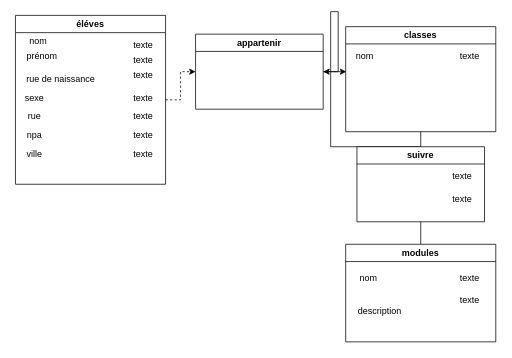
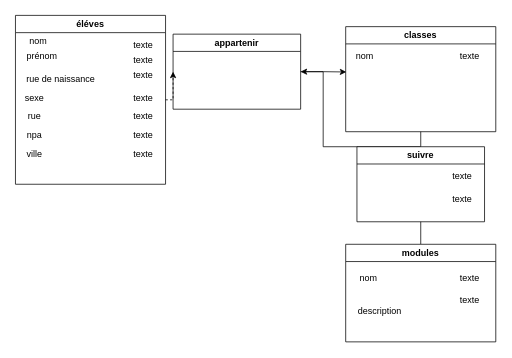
  <mxCell id="0" />
  <mxCell id="1" parent="0" />
  <mxCell id="2" style="edgeStyle=orthogonalEdgeStyle;rounded=0;orthogonalLoop=1;jettySize=auto;html=1;exitX=1;exitY=0.5;exitDx=0;exitDy=0;entryX=0;entryY=0.5;entryDx=0;entryDy=0;dashed=1;" edge="1" parent="1" source="3" target="18"><mxGeometry relative="1" as="geometry" /></mxCell>
  <mxCell id="3" value="éléves" style="swimlane;whiteSpace=wrap;html=1;" vertex="1" parent="1"><mxGeometry x="20" y="20" width="200" height="225" as="geometry" /></mxCell>
  <mxCell id="4" value="prénom" style="text;html=1;align=center;verticalAlign=middle;resizable=0;points=[];autosize=1;strokeColor=none;fillColor=none;" vertex="1" parent="3"><mxGeometry x="5" y="40" width="60" height="30" as="geometry" /></mxCell>
  <mxCell id="5" value="rue de naissance" style="text;html=1;align=center;verticalAlign=middle;resizable=0;points=[];autosize=1;strokeColor=none;fillColor=none;" vertex="1" parent="3"><mxGeometry y="70" width="120" height="30" as="geometry" /></mxCell>
  <mxCell id="6" value="sexe&lt;br&gt;" style="text;html=1;align=center;verticalAlign=middle;resizable=0;points=[];autosize=1;strokeColor=none;fillColor=none;" vertex="1" parent="3"><mxGeometry y="95" width="50" height="30" as="geometry" /></mxCell>
  <mxCell id="7" value="rue" style="text;html=1;align=center;verticalAlign=middle;resizable=0;points=[];autosize=1;strokeColor=none;fillColor=none;" vertex="1" parent="3"><mxGeometry x="5" y="120" width="40" height="30" as="geometry" /></mxCell>
  <mxCell id="8" value="npa" style="text;html=1;align=center;verticalAlign=middle;resizable=0;points=[];autosize=1;strokeColor=none;fillColor=none;" vertex="1" parent="3"><mxGeometry x="5" y="145" width="40" height="30" as="geometry" /></mxCell>
  <mxCell id="9" value="ville" style="text;html=1;align=center;verticalAlign=middle;resizable=0;points=[];autosize=1;strokeColor=none;fillColor=none;" vertex="1" parent="3"><mxGeometry x="5" y="170" width="40" height="30" as="geometry" /></mxCell>
  <mxCell id="10" value="texte" style="text;html=1;align=center;verticalAlign=middle;resizable=0;points=[];autosize=1;strokeColor=none;fillColor=none;" vertex="1" parent="3"><mxGeometry x="145" y="25" width="50" height="30" as="geometry" /></mxCell>
  <mxCell id="11" value="texte" style="text;html=1;align=center;verticalAlign=middle;resizable=0;points=[];autosize=1;strokeColor=none;fillColor=none;" vertex="1" parent="3"><mxGeometry x="145" y="45" width="50" height="30" as="geometry" /></mxCell>
  <mxCell id="12" value="texte" style="text;html=1;align=center;verticalAlign=middle;resizable=0;points=[];autosize=1;strokeColor=none;fillColor=none;" vertex="1" parent="3"><mxGeometry x="145" y="65" width="50" height="30" as="geometry" /></mxCell>
  <mxCell id="13" value="texte" style="text;html=1;align=center;verticalAlign=middle;resizable=0;points=[];autosize=1;strokeColor=none;fillColor=none;" vertex="1" parent="3"><mxGeometry x="145" y="95" width="50" height="30" as="geometry" /></mxCell>
  <mxCell id="14" value="texte" style="text;html=1;align=center;verticalAlign=middle;resizable=0;points=[];autosize=1;strokeColor=none;fillColor=none;" vertex="1" parent="3"><mxGeometry x="145" y="120" width="50" height="30" as="geometry" /></mxCell>
  <mxCell id="15" value="texte" style="text;html=1;align=center;verticalAlign=middle;resizable=0;points=[];autosize=1;strokeColor=none;fillColor=none;" vertex="1" parent="3"><mxGeometry x="145" y="145" width="50" height="30" as="geometry" /></mxCell>
  <mxCell id="16" value="texte" style="text;html=1;align=center;verticalAlign=middle;resizable=0;points=[];autosize=1;strokeColor=none;fillColor=none;" vertex="1" parent="3"><mxGeometry x="145" y="170" width="50" height="30" as="geometry" /></mxCell>
  <mxCell id="17" style="edgeStyle=orthogonalEdgeStyle;rounded=0;orthogonalLoop=1;jettySize=auto;html=1;exitX=1;exitY=0.5;exitDx=0;exitDy=0;entryX=0.016;entryY=1.18;entryDx=0;entryDy=0;entryPerimeter=0;" edge="1" parent="1" source="18" target="21"><mxGeometry relative="1" as="geometry" /></mxCell>
- <mxCell id="18" value="appartenir" style="swimlane;whiteSpace=wrap;html=1;" vertex="1" parent="1"><mxGeometry x="260" y="45" width="170" height="100" as="geometry" /></mxCell>
+ <mxCell id="18" value="appartenir" style="swimlane;whiteSpace=wrap;html=1;" vertex="1" parent="1"><mxGeometry x="230" y="45" width="170" height="100" as="geometry" /></mxCell>
  <mxCell id="19" style="edgeStyle=orthogonalEdgeStyle;rounded=0;orthogonalLoop=1;jettySize=auto;html=1;exitX=0.5;exitY=1;exitDx=0;exitDy=0;" edge="1" parent="1" source="20" target="18"><mxGeometry relative="1" as="geometry" /></mxCell>
  <mxCell id="20" value="classes" style="swimlane;whiteSpace=wrap;html=1;" vertex="1" parent="1"><mxGeometry x="460" y="35" width="200" height="140" as="geometry" /></mxCell>
  <mxCell id="21" value="nom" style="text;html=1;align=center;verticalAlign=middle;resizable=0;points=[];autosize=1;strokeColor=none;fillColor=none;" vertex="1" parent="20"><mxGeometry y="25" width="50" height="30" as="geometry" /></mxCell>
  <mxCell id="22" value="texte" style="text;html=1;align=center;verticalAlign=middle;resizable=0;points=[];autosize=1;strokeColor=none;fillColor=none;" vertex="1" parent="20"><mxGeometry x="140" y="25" width="50" height="30" as="geometry" /></mxCell>
  <mxCell id="23" style="edgeStyle=orthogonalEdgeStyle;rounded=0;orthogonalLoop=1;jettySize=auto;html=1;exitX=0.5;exitY=1;exitDx=0;exitDy=0;entryX=0.5;entryY=0;entryDx=0;entryDy=0;endArrow=none;" edge="1" parent="1" source="24" target="27"><mxGeometry relative="1" as="geometry" /></mxCell>
  <mxCell id="24" value="suivre" style="swimlane;whiteSpace=wrap;html=1;" vertex="1" parent="1"><mxGeometry x="475" y="195" width="170" height="100" as="geometry" /></mxCell>
  <mxCell id="25" value="texte" style="text;html=1;align=center;verticalAlign=middle;resizable=0;points=[];autosize=1;strokeColor=none;fillColor=none;" vertex="1" parent="24"><mxGeometry x="115" y="25" width="50" height="30" as="geometry" /></mxCell>
  <mxCell id="26" value="texte" style="text;html=1;align=center;verticalAlign=middle;resizable=0;points=[];autosize=1;strokeColor=none;fillColor=none;" vertex="1" parent="24"><mxGeometry x="115" y="55" width="50" height="30" as="geometry" /></mxCell>
  <mxCell id="27" value="modules" style="swimlane;whiteSpace=wrap;html=1;" vertex="1" parent="1"><mxGeometry x="460" y="325" width="200" height="130" as="geometry" /></mxCell>
  <mxCell id="28" value="description" style="text;html=1;align=center;verticalAlign=middle;resizable=0;points=[];autosize=1;strokeColor=none;fillColor=none;" vertex="1" parent="27"><mxGeometry x="5" y="75" width="80" height="30" as="geometry" /></mxCell>
  <mxCell id="29" value="nom" style="text;html=1;align=center;verticalAlign=middle;resizable=0;points=[];autosize=1;strokeColor=none;fillColor=none;" vertex="1" parent="27"><mxGeometry x="5" y="30" width="50" height="30" as="geometry" /></mxCell>
  <mxCell id="30" value="texte" style="text;html=1;align=center;verticalAlign=middle;resizable=0;points=[];autosize=1;strokeColor=none;fillColor=none;" vertex="1" parent="27"><mxGeometry x="140" y="30" width="50" height="30" as="geometry" /></mxCell>
  <mxCell id="31" value="texte" style="text;html=1;align=center;verticalAlign=middle;resizable=0;points=[];autosize=1;strokeColor=none;fillColor=none;" vertex="1" parent="27"><mxGeometry x="140" y="60" width="50" height="30" as="geometry" /></mxCell>
  <mxCell id="32" value="nom" style="text;html=1;align=center;verticalAlign=middle;resizable=0;points=[];autosize=1;strokeColor=none;fillColor=none;" vertex="1" parent="1"><mxGeometry x="25" y="40" width="50" height="30" as="geometry" /></mxCell>
